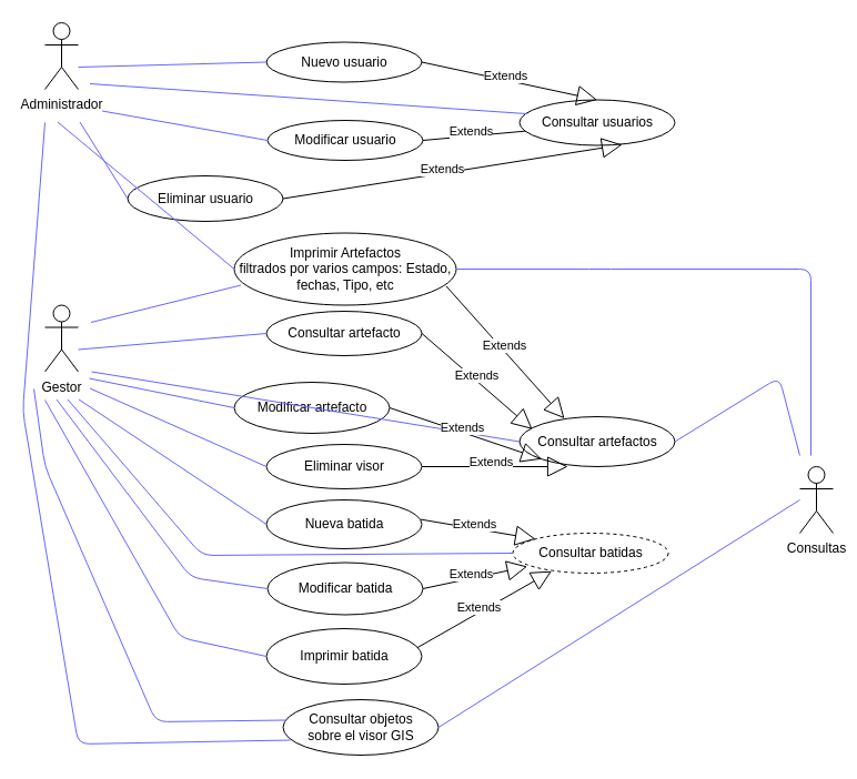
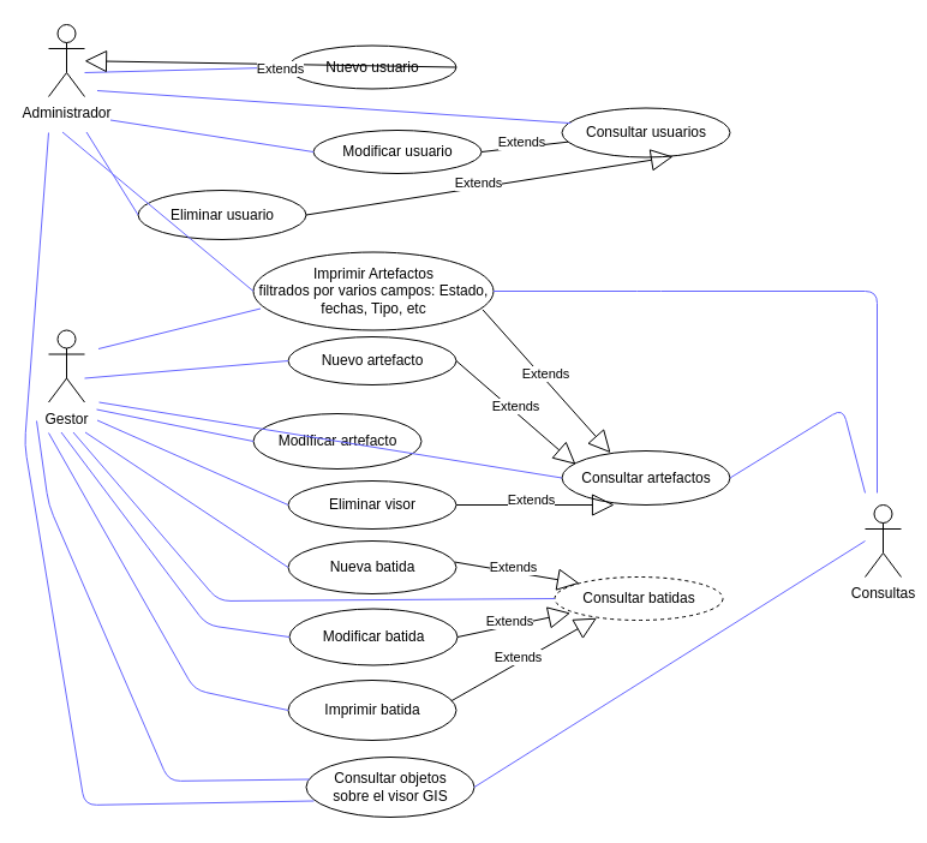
  <mxCell id="0" />
  <mxCell id="1" parent="0" />
  <mxCell id="2" value="Administrador" style="shape=umlActor;verticalLabelPosition=bottom;labelBackgroundColor=#ffffff;verticalAlign=top;html=1;shadow=0;" parent="1" vertex="1"><mxGeometry x="40" y="20" width="30" height="60" as="geometry" /></mxCell>
  <mxCell id="3" value="Nuevo usuario" style="ellipse;whiteSpace=wrap;html=1;shadow=0;" parent="1" vertex="1"><mxGeometry x="239.5" y="37.5" width="140" height="36" as="geometry" /></mxCell>
- <mxCell id="4" value="Modificar usuario" style="ellipse;whiteSpace=wrap;html=1;shadow=0;" parent="1" vertex="1"><mxGeometry x="240.5" y="108" width="140" height="36" as="geometry" /></mxCell>
+ <mxCell id="4" value="Modificar usuario" style="ellipse;whiteSpace=wrap;html=1;shadow=0;" parent="1" vertex="1"><mxGeometry x="260.5" y="108" width="140" height="36" as="geometry" /></mxCell>
  <mxCell id="5" value="Eliminar usuario" style="ellipse;whiteSpace=wrap;html=1;shadow=0;" parent="1" vertex="1"><mxGeometry x="114.5" y="158" width="140" height="41" as="geometry" /></mxCell>
  <mxCell id="6" value="Consultar usuarios" style="ellipse;whiteSpace=wrap;html=1;shadow=0;" parent="1" vertex="1"><mxGeometry x="467.5" y="89.5" width="140" height="41" as="geometry" /></mxCell>
  <mxCell id="7" value="" style="endArrow=none;html=1;strokeColor=#6666FF;entryX=0;entryY=0.5;entryDx=0;entryDy=0;" parent="1" target="3" edge="1"><mxGeometry relative="1" as="geometry"><mxPoint x="70" y="60" as="sourcePoint" /><mxPoint x="243" y="-5" as="targetPoint" /></mxGeometry></mxCell>
  <mxCell id="8" value="" style="endArrow=none;html=1;strokeColor=#6666FF;entryX=0;entryY=0.5;entryDx=0;entryDy=0;" parent="1" target="4" edge="1"><mxGeometry relative="1" as="geometry"><mxPoint x="91.5" y="99.5" as="sourcePoint" /><mxPoint x="253" y="5" as="targetPoint" /></mxGeometry></mxCell>
  <mxCell id="9" value="" style="endArrow=none;html=1;strokeColor=#6666FF;entryX=0;entryY=0.5;entryDx=0;entryDy=0;" parent="1" target="5" edge="1"><mxGeometry relative="1" as="geometry"><mxPoint x="71.5" y="109.5" as="sourcePoint" /><mxPoint x="223" y="105" as="targetPoint" /></mxGeometry></mxCell>
  <mxCell id="10" value="Gestor" style="shape=umlActor;verticalLabelPosition=bottom;labelBackgroundColor=#ffffff;verticalAlign=top;html=1;shadow=0;" parent="1" vertex="1"><mxGeometry x="40" y="274.5" width="30" height="60" as="geometry" /></mxCell>
- <mxCell id="11" value="Consultar artefacto" style="ellipse;whiteSpace=wrap;html=1;shadow=0;" parent="1" vertex="1"><mxGeometry x="239.5" y="280" width="140" height="40" as="geometry" /></mxCell>
+ <mxCell id="11" value="Nuevo artefacto" style="ellipse;whiteSpace=wrap;html=1;shadow=0;" parent="1" vertex="1"><mxGeometry x="239.5" y="280" width="140" height="40" as="geometry" /></mxCell>
  <mxCell id="12" value="Modificar artefacto" style="ellipse;whiteSpace=wrap;html=1;shadow=0;" parent="1" vertex="1"><mxGeometry x="210.5" y="344" width="140" height="46" as="geometry" /></mxCell>
  <mxCell id="13" value="Eliminar visor" style="ellipse;whiteSpace=wrap;html=1;shadow=0;" parent="1" vertex="1"><mxGeometry x="239.5" y="400" width="140" height="40" as="geometry" /></mxCell>
  <mxCell id="14" value="Consultar artefactos" style="ellipse;whiteSpace=wrap;html=1;shadow=0;" parent="1" vertex="1"><mxGeometry x="467.5" y="375" width="140" height="45" as="geometry" /></mxCell>
  <mxCell id="15" value="" style="endArrow=none;html=1;strokeColor=#6666FF;entryX=0;entryY=0.5;entryDx=0;entryDy=0;" parent="1" target="11" edge="1"><mxGeometry relative="1" as="geometry"><mxPoint x="70" y="314.5" as="sourcePoint" /><mxPoint x="243" y="249.5" as="targetPoint" /></mxGeometry></mxCell>
  <mxCell id="16" value="" style="endArrow=none;html=1;strokeColor=#6666FF;entryX=0;entryY=0.5;entryDx=0;entryDy=0;" parent="1" target="12" edge="1"><mxGeometry relative="1" as="geometry"><mxPoint x="80" y="340.5" as="sourcePoint" /><mxPoint x="253" y="259.5" as="targetPoint" /></mxGeometry></mxCell>
  <mxCell id="17" value="" style="endArrow=none;html=1;strokeColor=#6666FF;entryX=0;entryY=0.5;entryDx=0;entryDy=0;" parent="1" target="13" edge="1"><mxGeometry relative="1" as="geometry"><mxPoint x="80.5" y="349.5" as="sourcePoint" /><mxPoint x="223" y="359.5" as="targetPoint" /></mxGeometry></mxCell>
  <mxCell id="18" value="Nueva batida" style="ellipse;whiteSpace=wrap;html=1;shadow=0;" parent="1" vertex="1"><mxGeometry x="239.5" y="450" width="140" height="44" as="geometry" /></mxCell>
  <mxCell id="19" value="Modificar batida" style="ellipse;whiteSpace=wrap;html=1;shadow=0;" parent="1" vertex="1"><mxGeometry x="240.5" y="506.5" width="140" height="47" as="geometry" /></mxCell>
  <mxCell id="20" value="Consultar batidas" style="ellipse;whiteSpace=wrap;html=1;shadow=0;dashed=1;" parent="1" vertex="1"><mxGeometry x="461.5" y="480" width="140" height="36" as="geometry" /></mxCell>
  <mxCell id="21" value="" style="endArrow=none;html=1;strokeColor=#6666FF;entryX=0;entryY=0.5;entryDx=0;entryDy=0;" parent="1" target="18" edge="1"><mxGeometry relative="1" as="geometry"><mxPoint x="70.5" y="359.5" as="sourcePoint" /><mxPoint x="236" y="565" as="targetPoint" /></mxGeometry></mxCell>
  <mxCell id="22" value="" style="endArrow=none;html=1;strokeColor=#6666FF;entryX=0;entryY=0.5;entryDx=0;entryDy=0;" parent="1" target="19" edge="1"><mxGeometry relative="1" as="geometry"><mxPoint x="50.5" y="359.5" as="sourcePoint" /><mxPoint x="215.5" y="666" as="targetPoint" /><Array as="points"><mxPoint x="171.5" y="520" /></Array></mxGeometry></mxCell>
  <mxCell id="23" value="Consultas" style="shape=umlActor;verticalLabelPosition=bottom;labelBackgroundColor=#ffffff;verticalAlign=top;html=1;shadow=0;" parent="1" vertex="1"><mxGeometry x="720" y="420" width="30" height="60" as="geometry" /></mxCell>
  <mxCell id="24" value="&lt;div&gt;Imprimir Artefactos &lt;br&gt;&lt;/div&gt;&lt;div&gt;filtrados por varios campos: Estado, fechas, Tipo, etc&lt;br&gt;&lt;/div&gt;" style="ellipse;whiteSpace=wrap;html=1;shadow=0;" parent="1" vertex="1"><mxGeometry x="210.5" y="209.5" width="200" height="65" as="geometry" /></mxCell>
  <mxCell id="25" value="" style="endArrow=none;html=1;strokeColor=#6666FF;entryX=0;entryY=0.5;entryDx=0;entryDy=0;" parent="1" target="20" edge="1"><mxGeometry relative="1" as="geometry"><mxPoint x="60.5" y="359.5" as="sourcePoint" /><mxPoint x="249.412" y="567.941" as="targetPoint" /><Array as="points"><mxPoint x="181.5" y="500" /></Array></mxGeometry></mxCell>
  <mxCell id="26" value="" style="endArrow=none;html=1;strokeColor=#6666FF;entryX=0.052;entryY=0.307;entryDx=0;entryDy=0;entryPerimeter=0;" parent="1" target="6" edge="1"><mxGeometry relative="1" as="geometry"><mxPoint x="80.5" y="75" as="sourcePoint" /><mxPoint x="260.206" y="110" as="targetPoint" /></mxGeometry></mxCell>
  <mxCell id="27" value="" style="endArrow=none;html=1;strokeColor=#6666FF;entryX=0;entryY=0.5;entryDx=0;entryDy=0;" parent="1" target="14" edge="1"><mxGeometry relative="1" as="geometry"><mxPoint x="82" y="334.5" as="sourcePoint" /><mxPoint x="462" y="350.5" as="targetPoint" /></mxGeometry></mxCell>
  <mxCell id="28" value="Imprimir batida" style="ellipse;whiteSpace=wrap;html=1;shadow=0;" parent="1" vertex="1"><mxGeometry x="239.5" y="566" width="140" height="50" as="geometry" /></mxCell>
  <mxCell id="29" value="Extends" style="endArrow=block;endSize=16;endFill=0;html=1;entryX=0.082;entryY=0.25;entryDx=0;entryDy=0;entryPerimeter=0;exitX=1;exitY=0.5;exitDx=0;exitDy=0;" parent="1" source="11" target="14" edge="1"><mxGeometry x="-0.058" y="4" width="160" relative="1" as="geometry"><mxPoint x="380" y="239" as="sourcePoint" /><mxPoint x="540" y="239" as="targetPoint" /><mxPoint as="offset" /></mxGeometry></mxCell>
- <mxCell id="30" value="Extends" style="endArrow=block;endSize=16;endFill=0;html=1;entryX=0;entryY=1;entryDx=0;entryDy=0;exitX=1;exitY=0.5;exitDx=0;exitDy=0;" parent="1" source="12" target="14" edge="1"><mxGeometry x="-0.058" y="4" width="160" relative="1" as="geometry"><mxPoint x="400" y="420.5" as="sourcePoint" /><mxPoint x="549" y="495" as="targetPoint" /><mxPoint as="offset" /></mxGeometry></mxCell>
  <mxCell id="31" value="Extends" style="endArrow=block;endSize=16;endFill=0;html=1;exitX=1;exitY=0.5;exitDx=0;exitDy=0;entryX=0.311;entryY=1;entryDx=0;entryDy=0;entryPerimeter=0;" parent="1" source="13" target="14" edge="1"><mxGeometry x="-0.058" y="4" width="160" relative="1" as="geometry"><mxPoint x="372" y="503.5" as="sourcePoint" /><mxPoint x="562" y="420.5" as="targetPoint" /><mxPoint as="offset" /></mxGeometry></mxCell>
- <mxCell id="32" value="Extends" style="endArrow=block;endSize=16;endFill=0;html=1;exitX=1;exitY=0.5;exitDx=0;exitDy=0;entryX=0.5;entryY=0;entryDx=0;entryDy=0;" parent="1" source="3" target="6" edge="1"><mxGeometry x="-0.058" y="4" width="160" relative="1" as="geometry"><mxPoint x="375" y="-17" as="sourcePoint" /><mxPoint x="590.5" y="-15" as="targetPoint" /><mxPoint as="offset" /></mxGeometry></mxCell>
+ <mxCell id="32" value="Extends" style="endArrow=block;endSize=16;endFill=0;html=1;exitX=1;exitY=0.5;exitDx=0;exitDy=0;" parent="1" source="3" target="2" edge="1"><mxGeometry x="-0.058" y="4" width="160" relative="1" as="geometry"><mxPoint x="375" y="-17" as="sourcePoint" /><mxPoint x="590.5" y="-15" as="targetPoint" /><mxPoint as="offset" /></mxGeometry></mxCell>
  <mxCell id="33" value="Extends" style="endArrow=block;endSize=16;endFill=0;html=1;entryX=0.661;entryY=0.986;entryDx=0;entryDy=0;entryPerimeter=0;exitX=1;exitY=0.5;exitDx=0;exitDy=0;" parent="1" source="5" target="6" edge="1"><mxGeometry x="-0.058" y="4" width="160" relative="1" as="geometry"><mxPoint x="375" y="219.5" as="sourcePoint" /><mxPoint x="524" y="294" as="targetPoint" /><mxPoint as="offset" /></mxGeometry></mxCell>
  <mxCell id="34" value="Extends" style="endArrow=none;endSize=16;endFill=0;html=1;entryX=0.039;entryY=0.686;entryDx=0;entryDy=0;entryPerimeter=0;exitX=1;exitY=0.5;exitDx=0;exitDy=0;" parent="1" source="4" target="6" edge="1"><mxGeometry x="-0.058" y="4" width="160" relative="1" as="geometry"><mxPoint x="358" y="181" as="sourcePoint" /><mxPoint x="537" y="50" as="targetPoint" /><mxPoint as="offset" /></mxGeometry></mxCell>
  <mxCell id="35" value="Extends" style="endArrow=block;endSize=16;endFill=0;html=1;exitX=0.993;exitY=0.4;exitDx=0;exitDy=0;entryX=0;entryY=0;entryDx=0;entryDy=0;exitPerimeter=0;" parent="1" source="18" target="20" edge="1"><mxGeometry x="-0.058" y="4" width="160" relative="1" as="geometry"><mxPoint x="402" y="558.5" as="sourcePoint" /><mxPoint x="532" y="462.5" as="targetPoint" /><mxPoint as="offset" /></mxGeometry></mxCell>
  <mxCell id="36" value="Extends" style="endArrow=block;endSize=16;endFill=0;html=1;exitX=1;exitY=0.5;exitDx=0;exitDy=0;entryX=0.093;entryY=0.833;entryDx=0;entryDy=0;entryPerimeter=0;" parent="1" source="19" target="20" edge="1"><mxGeometry x="-0.058" y="4" width="160" relative="1" as="geometry"><mxPoint x="418.5" y="776.5" as="sourcePoint" /><mxPoint x="444.5" y="650" as="targetPoint" /><mxPoint as="offset" /></mxGeometry></mxCell>
  <mxCell id="37" value="" style="endArrow=none;html=1;strokeColor=#6666FF;entryX=0;entryY=0.5;entryDx=0;entryDy=0;" parent="1" target="24" edge="1"><mxGeometry relative="1" as="geometry"><mxPoint x="51.5" y="109.5" as="sourcePoint" /><mxPoint x="350.5" y="360" as="targetPoint" /><Array as="points" /></mxGeometry></mxCell>
  <mxCell id="38" value="Extends" style="endArrow=block;endSize=16;endFill=0;html=1;entryX=0.289;entryY=0.036;entryDx=0;entryDy=0;entryPerimeter=0;exitX=0.955;exitY=0.737;exitDx=0;exitDy=0;exitPerimeter=0;" parent="1" source="24" target="14" edge="1"><mxGeometry x="-0.058" y="4" width="160" relative="1" as="geometry"><mxPoint x="425" y="216.5" as="sourcePoint" /><mxPoint x="524" y="253.5" as="targetPoint" /><mxPoint as="offset" /></mxGeometry></mxCell>
  <mxCell id="39" value="" style="endArrow=none;html=1;strokeColor=#6666FF;entryX=0.03;entryY=0.723;entryDx=0;entryDy=0;entryPerimeter=0;" parent="1" target="24" edge="1"><mxGeometry relative="1" as="geometry"><mxPoint x="81.5" y="290" as="sourcePoint" /><mxPoint x="239.5" y="260" as="targetPoint" /></mxGeometry></mxCell>
  <mxCell id="40" value="Extends" style="endArrow=block;endSize=16;endFill=0;html=1;exitX=0.971;exitY=0.343;exitDx=0;exitDy=0;entryX=0.25;entryY=0.95;entryDx=0;entryDy=0;entryPerimeter=0;exitPerimeter=0;" parent="1" source="28" target="20" edge="1"><mxGeometry x="-0.058" y="4" width="160" relative="1" as="geometry"><mxPoint x="373" y="745" as="sourcePoint" /><mxPoint x="446" y="731" as="targetPoint" /><mxPoint as="offset" /></mxGeometry></mxCell>
  <mxCell id="41" value="" style="endArrow=none;html=1;strokeColor=#6666FF;entryX=1;entryY=0.5;entryDx=0;entryDy=0;" parent="1" target="24" edge="1"><mxGeometry relative="1" as="geometry"><mxPoint x="730" y="410" as="sourcePoint" /><mxPoint x="701.5" y="199.5" as="targetPoint" /><Array as="points"><mxPoint x="730" y="242" /><mxPoint x="540" y="242" /></Array></mxGeometry></mxCell>
  <mxCell id="42" value="&lt;div&gt;Consultar objetos&lt;/div&gt;&lt;div&gt;sobre el visor GIS&lt;br&gt;&lt;/div&gt;" style="ellipse;whiteSpace=wrap;html=1;shadow=0;" parent="1" vertex="1"><mxGeometry x="254.5" y="630" width="140" height="50" as="geometry" /></mxCell>
  <mxCell id="43" value="" style="endArrow=none;html=1;strokeColor=#6666FF;entryX=1;entryY=0.5;entryDx=0;entryDy=0;" parent="1" target="42" edge="1"><mxGeometry relative="1" as="geometry"><mxPoint x="720" y="450" as="sourcePoint" /><mxPoint x="240.5" y="628.5" as="targetPoint" /></mxGeometry></mxCell>
  <mxCell id="44" value="" style="endArrow=none;html=1;strokeColor=#6666FF;entryX=0;entryY=0.5;entryDx=0;entryDy=0;" parent="1" edge="1" target="28"><mxGeometry relative="1" as="geometry"><mxPoint x="40" y="360" as="sourcePoint" /><mxPoint x="249.5" y="601.5" as="targetPoint" /><Array as="points"><mxPoint x="161.5" y="574" /></Array></mxGeometry></mxCell>
  <mxCell id="45" value="" style="endArrow=none;html=1;strokeColor=#6666FF;entryX=1;entryY=0.5;entryDx=0;entryDy=0;" parent="1" target="14" edge="1"><mxGeometry relative="1" as="geometry"><mxPoint x="720" y="410" as="sourcePoint" /><mxPoint x="405.5" y="234.5" as="targetPoint" /><Array as="points"><mxPoint x="701.5" y="339.5" /></Array></mxGeometry></mxCell>
  <mxCell id="46" value="" style="endArrow=none;html=1;strokeColor=#6666FF;entryX=0.018;entryY=0.37;entryDx=0;entryDy=0;entryPerimeter=0;" parent="1" target="42" edge="1"><mxGeometry relative="1" as="geometry"><mxPoint x="30" y="350" as="sourcePoint" /><mxPoint x="259.5" y="611.5" as="targetPoint" /><Array as="points"><mxPoint x="40" y="420" /><mxPoint x="140" y="650" /></Array></mxGeometry></mxCell>
  <mxCell id="47" value="" style="endArrow=none;html=1;strokeColor=#6666FF;entryX=0.046;entryY=0.73;entryDx=0;entryDy=0;entryPerimeter=0;" parent="1" target="42" edge="1"><mxGeometry relative="1" as="geometry"><mxPoint x="40" y="110" as="sourcePoint" /><mxPoint x="269.5" y="621.5" as="targetPoint" /><Array as="points"><mxPoint x="20" y="370" /><mxPoint x="70" y="670" /></Array></mxGeometry></mxCell>
